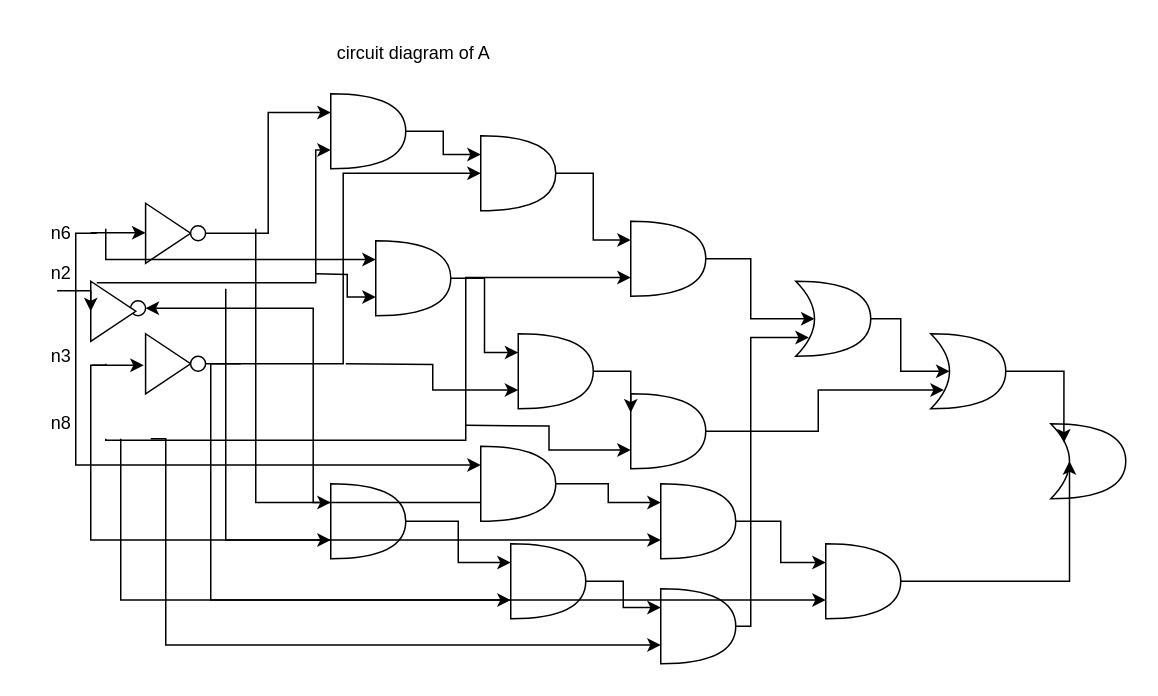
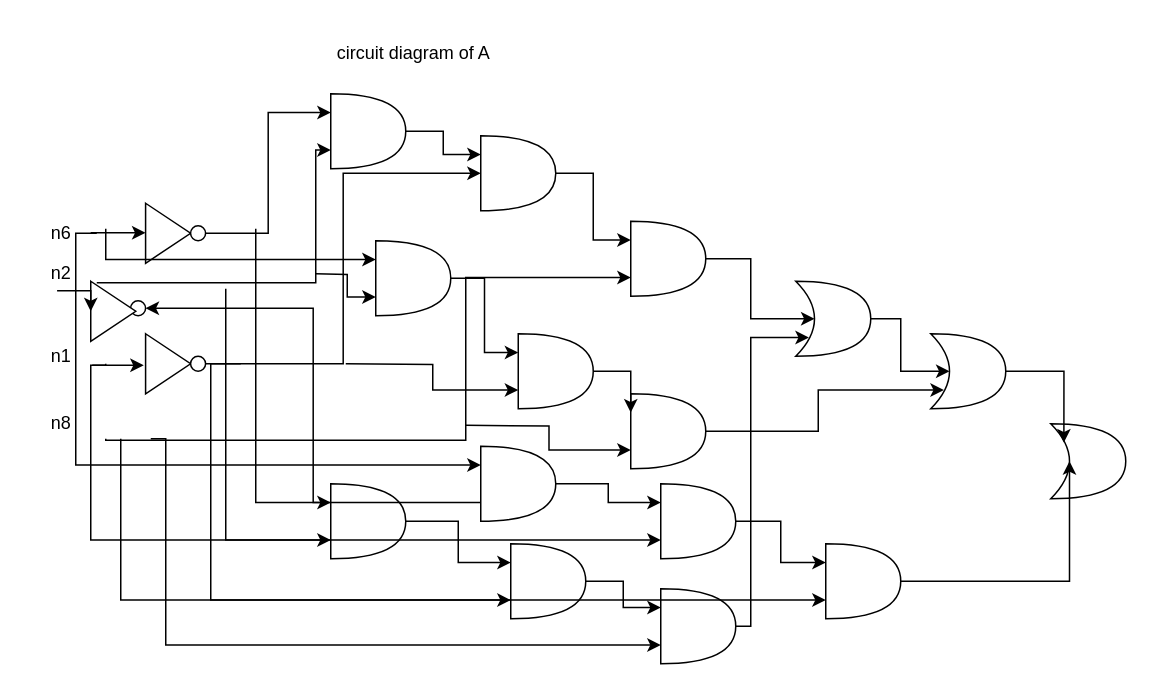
  <mxCell id="0" />
  <mxCell id="1" parent="0" />
  <mxCell id="2" value="" style="shape=or;whiteSpace=wrap;html=1;" parent="1" vertex="1"><mxGeometry x="220" y="62" width="50" height="50" as="geometry" /></mxCell>
  <mxCell id="3" style="edgeStyle=orthogonalEdgeStyle;rounded=0;orthogonalLoop=1;jettySize=auto;html=1;exitX=0;exitY=0.75;exitDx=0;exitDy=0;exitPerimeter=0;entryX=0;entryY=0.75;entryDx=0;entryDy=0;entryPerimeter=0;" edge="1" parent="1" target="4"><mxGeometry relative="1" as="geometry"><mxPoint x="100" y="292" as="sourcePoint" /><Array as="points"><mxPoint x="110" y="292" /><mxPoint x="110" y="429" /></Array></mxGeometry></mxCell>
  <mxCell id="4" value="" style="shape=or;whiteSpace=wrap;html=1;" parent="1" vertex="1"><mxGeometry x="440" y="392" width="50" height="50" as="geometry" /></mxCell>
  <mxCell id="5" style="edgeStyle=orthogonalEdgeStyle;rounded=0;orthogonalLoop=1;jettySize=auto;html=1;exitX=0;exitY=0.75;exitDx=0;exitDy=0;exitPerimeter=0;entryX=0;entryY=0.75;entryDx=0;entryDy=0;entryPerimeter=0;" edge="1" parent="1" target="6"><mxGeometry relative="1" as="geometry"><mxPoint x="70" y="292" as="sourcePoint" /><Array as="points"><mxPoint x="70" y="293" /><mxPoint x="310" y="293" /><mxPoint x="310" y="185" /></Array></mxGeometry></mxCell>
  <mxCell id="6" value="" style="shape=or;whiteSpace=wrap;html=1;" parent="1" vertex="1"><mxGeometry x="420" y="147" width="50" height="50" as="geometry" /></mxCell>
  <mxCell id="7" value="" style="shape=or;whiteSpace=wrap;html=1;" parent="1" vertex="1"><mxGeometry x="320" y="90" width="50" height="50" as="geometry" /></mxCell>
  <mxCell id="8" value="" style="shape=xor;whiteSpace=wrap;html=1;" parent="1" vertex="1"><mxGeometry x="620" y="222" width="50" height="50" as="geometry" /></mxCell>
  <mxCell id="9" value="" style="shape=xor;whiteSpace=wrap;html=1;" parent="1" vertex="1"><mxGeometry x="530" y="187" width="50" height="50" as="geometry" /></mxCell>
  <mxCell id="10" value="n6" style="text;html=1;align=center;verticalAlign=middle;resizable=0;points=[];autosize=1;strokeColor=none;fillColor=none;" parent="1" vertex="1"><mxGeometry x="20" y="140" width="40" height="30" as="geometry" /></mxCell>
  <mxCell id="11" value="n2" style="text;html=1;align=center;verticalAlign=middle;resizable=0;points=[];autosize=1;strokeColor=none;fillColor=none;" parent="1" vertex="1"><mxGeometry x="20" y="167" width="40" height="30" as="geometry" /></mxCell>
- <mxCell id="12" value="n3" style="text;html=1;align=center;verticalAlign=middle;resizable=0;points=[];autosize=1;strokeColor=none;fillColor=none;" parent="1" vertex="1"><mxGeometry x="20" y="222" width="40" height="30" as="geometry" /></mxCell>
+ <mxCell id="12" value="n1" style="text;html=1;align=center;verticalAlign=middle;resizable=0;points=[];autosize=1;strokeColor=none;fillColor=none;" parent="1" vertex="1"><mxGeometry x="20" y="222" width="40" height="30" as="geometry" /></mxCell>
  <mxCell id="13" value="n8" style="text;html=1;align=center;verticalAlign=middle;resizable=0;points=[];autosize=1;strokeColor=none;fillColor=none;" parent="1" vertex="1"><mxGeometry x="20" y="267" width="40" height="30" as="geometry" /></mxCell>
  <mxCell id="14" value="" style="triangle;whiteSpace=wrap;html=1;" parent="1" vertex="1"><mxGeometry x="96.56" y="135" width="30" height="40" as="geometry" /></mxCell>
  <mxCell id="15" value="" style="ellipse;whiteSpace=wrap;html=1;aspect=fixed;" parent="1" vertex="1"><mxGeometry x="126.56" y="150" width="10" height="10" as="geometry" /></mxCell>
  <mxCell id="16" value="" style="triangle;whiteSpace=wrap;html=1;" parent="1" vertex="1"><mxGeometry x="96.56" y="222" width="30" height="40" as="geometry" /></mxCell>
  <mxCell id="17" value="" style="ellipse;whiteSpace=wrap;html=1;aspect=fixed;" parent="1" vertex="1"><mxGeometry x="126.56" y="237" width="10" height="10" as="geometry" /></mxCell>
  <mxCell id="18" style="edgeStyle=orthogonalEdgeStyle;rounded=0;orthogonalLoop=1;jettySize=auto;html=1;exitX=1.086;exitY=0.44;exitDx=0;exitDy=0;exitPerimeter=0;" parent="1" edge="1"><mxGeometry relative="1" as="geometry"><mxPoint x="59.96" y="154.7" as="sourcePoint" /><mxPoint x="96.52" y="154.5" as="targetPoint" /></mxGeometry></mxCell>
  <mxCell id="19" style="edgeStyle=orthogonalEdgeStyle;rounded=0;orthogonalLoop=1;jettySize=auto;html=1;entryX=-0.041;entryY=0.526;entryDx=0;entryDy=0;entryPerimeter=0;" parent="1" target="16" edge="1"><mxGeometry relative="1" as="geometry"><mxPoint x="61" y="243" as="sourcePoint" /><mxPoint x="80" y="282" as="targetPoint" /><Array as="points"><mxPoint x="61" y="243" /></Array></mxGeometry></mxCell>
  <mxCell id="20" style="edgeStyle=orthogonalEdgeStyle;rounded=0;orthogonalLoop=1;jettySize=auto;html=1;exitX=0;exitY=0.25;exitDx=0;exitDy=0;exitPerimeter=0;entryX=0;entryY=0.25;entryDx=0;entryDy=0;entryPerimeter=0;" edge="1" parent="1" target="22"><mxGeometry relative="1" as="geometry"><mxPoint x="170" y="152" as="sourcePoint" /><Array as="points"><mxPoint x="170" y="334" /></Array></mxGeometry></mxCell>
  <mxCell id="21" style="edgeStyle=orthogonalEdgeStyle;rounded=0;orthogonalLoop=1;jettySize=auto;html=1;exitX=0;exitY=0.75;exitDx=0;exitDy=0;exitPerimeter=0;entryX=0;entryY=0.75;entryDx=0;entryDy=0;entryPerimeter=0;" edge="1" parent="1" target="22"><mxGeometry relative="1" as="geometry"><mxPoint x="150" y="192" as="sourcePoint" /><Array as="points"><mxPoint x="150" y="359" /></Array></mxGeometry></mxCell>
  <mxCell id="22" value="" style="shape=or;whiteSpace=wrap;html=1;" parent="1" vertex="1"><mxGeometry x="220" y="322" width="50" height="50" as="geometry" /></mxCell>
  <mxCell id="23" style="edgeStyle=orthogonalEdgeStyle;rounded=0;orthogonalLoop=1;jettySize=auto;html=1;exitX=0;exitY=0.75;exitDx=0;exitDy=0;exitPerimeter=0;entryX=0;entryY=0.75;entryDx=0;entryDy=0;entryPerimeter=0;" edge="1" parent="1" target="24"><mxGeometry relative="1" as="geometry"><mxPoint x="160" y="242" as="sourcePoint" /><Array as="points"><mxPoint x="140" y="242" /><mxPoint x="140" y="399" /></Array></mxGeometry></mxCell>
  <mxCell id="24" value="" style="shape=or;whiteSpace=wrap;html=1;" parent="1" vertex="1"><mxGeometry x="340" y="362" width="50" height="50" as="geometry" /></mxCell>
  <mxCell id="25" value="" style="shape=xor;whiteSpace=wrap;html=1;" parent="1" vertex="1"><mxGeometry x="700" y="282" width="50" height="50" as="geometry" /></mxCell>
  <mxCell id="26" style="edgeStyle=orthogonalEdgeStyle;rounded=0;orthogonalLoop=1;jettySize=auto;html=1;exitX=1;exitY=0.5;exitDx=0;exitDy=0;entryX=0;entryY=0.25;entryDx=0;entryDy=0;entryPerimeter=0;" edge="1" parent="1" source="15" target="2"><mxGeometry relative="1" as="geometry" /></mxCell>
  <mxCell id="27" style="edgeStyle=orthogonalEdgeStyle;rounded=0;orthogonalLoop=1;jettySize=auto;html=1;exitX=1.1;exitY=0.7;exitDx=0;exitDy=0;exitPerimeter=0;entryX=0;entryY=0.75;entryDx=0;entryDy=0;entryPerimeter=0;" edge="1" parent="1" source="11" target="2"><mxGeometry relative="1" as="geometry"><Array as="points"><mxPoint x="210" y="188" /><mxPoint x="210" y="100" /></Array></mxGeometry></mxCell>
  <mxCell id="28" style="edgeStyle=orthogonalEdgeStyle;rounded=0;orthogonalLoop=1;jettySize=auto;html=1;exitX=1;exitY=0.5;exitDx=0;exitDy=0;exitPerimeter=0;entryX=0;entryY=0.25;entryDx=0;entryDy=0;entryPerimeter=0;" edge="1" parent="1" source="2" target="7"><mxGeometry relative="1" as="geometry" /></mxCell>
  <mxCell id="29" style="edgeStyle=orthogonalEdgeStyle;rounded=0;orthogonalLoop=1;jettySize=auto;html=1;exitX=1;exitY=0.5;exitDx=0;exitDy=0;entryX=0;entryY=0.5;entryDx=0;entryDy=0;entryPerimeter=0;" edge="1" parent="1" source="17" target="7"><mxGeometry relative="1" as="geometry" /></mxCell>
  <mxCell id="30" style="edgeStyle=orthogonalEdgeStyle;rounded=0;orthogonalLoop=1;jettySize=auto;html=1;exitX=1;exitY=0.5;exitDx=0;exitDy=0;exitPerimeter=0;entryX=0;entryY=0.25;entryDx=0;entryDy=0;entryPerimeter=0;" edge="1" parent="1" source="7" target="6"><mxGeometry relative="1" as="geometry" /></mxCell>
  <mxCell id="31" style="edgeStyle=orthogonalEdgeStyle;rounded=0;orthogonalLoop=1;jettySize=auto;html=1;exitX=1;exitY=0.5;exitDx=0;exitDy=0;exitPerimeter=0;entryX=0.25;entryY=0.5;entryDx=0;entryDy=0;entryPerimeter=0;" edge="1" parent="1" source="6" target="9"><mxGeometry relative="1" as="geometry" /></mxCell>
  <mxCell id="32" style="edgeStyle=orthogonalEdgeStyle;rounded=0;orthogonalLoop=1;jettySize=auto;html=1;exitX=1;exitY=0.5;exitDx=0;exitDy=0;exitPerimeter=0;entryX=0;entryY=0.25;entryDx=0;entryDy=0;entryPerimeter=0;" edge="1" parent="1" source="22" target="24"><mxGeometry relative="1" as="geometry" /></mxCell>
  <mxCell id="33" style="edgeStyle=orthogonalEdgeStyle;rounded=0;orthogonalLoop=1;jettySize=auto;html=1;exitX=1;exitY=0.5;exitDx=0;exitDy=0;exitPerimeter=0;entryX=0;entryY=0.25;entryDx=0;entryDy=0;entryPerimeter=0;" edge="1" parent="1" source="24" target="4"><mxGeometry relative="1" as="geometry" /></mxCell>
  <mxCell id="34" style="edgeStyle=orthogonalEdgeStyle;rounded=0;orthogonalLoop=1;jettySize=auto;html=1;exitX=1;exitY=0.5;exitDx=0;exitDy=0;exitPerimeter=0;entryX=0.175;entryY=0.75;entryDx=0;entryDy=0;entryPerimeter=0;" edge="1" parent="1" source="4" target="9"><mxGeometry relative="1" as="geometry"><Array as="points"><mxPoint x="500" y="417" /><mxPoint x="500" y="224" /></Array></mxGeometry></mxCell>
  <mxCell id="35" style="edgeStyle=orthogonalEdgeStyle;rounded=0;orthogonalLoop=1;jettySize=auto;html=1;exitX=0;exitY=0.25;exitDx=0;exitDy=0;exitPerimeter=0;entryX=0;entryY=0.25;entryDx=0;entryDy=0;entryPerimeter=0;" edge="1" parent="1" target="37"><mxGeometry relative="1" as="geometry"><mxPoint x="70" y="152" as="sourcePoint" /><Array as="points"><mxPoint x="70" y="173" /></Array></mxGeometry></mxCell>
  <mxCell id="36" style="edgeStyle=orthogonalEdgeStyle;rounded=0;orthogonalLoop=1;jettySize=auto;html=1;exitX=0;exitY=0.75;exitDx=0;exitDy=0;exitPerimeter=0;entryX=0;entryY=0.75;entryDx=0;entryDy=0;entryPerimeter=0;" edge="1" parent="1" target="37"><mxGeometry relative="1" as="geometry"><mxPoint x="210" y="182" as="sourcePoint" /></mxGeometry></mxCell>
  <mxCell id="37" value="" style="shape=or;whiteSpace=wrap;html=1;" vertex="1" parent="1"><mxGeometry x="250" y="160" width="50" height="50" as="geometry" /></mxCell>
  <mxCell id="38" style="edgeStyle=orthogonalEdgeStyle;rounded=0;orthogonalLoop=1;jettySize=auto;html=1;entryX=0;entryY=0.75;entryDx=0;entryDy=0;entryPerimeter=0;" edge="1" parent="1" target="39"><mxGeometry relative="1" as="geometry"><mxPoint x="310" y="283" as="sourcePoint" /></mxGeometry></mxCell>
  <mxCell id="39" value="" style="shape=or;whiteSpace=wrap;html=1;" vertex="1" parent="1"><mxGeometry x="420" y="262" width="50" height="50" as="geometry" /></mxCell>
  <mxCell id="40" style="edgeStyle=orthogonalEdgeStyle;rounded=0;orthogonalLoop=1;jettySize=auto;html=1;exitX=0;exitY=0.75;exitDx=0;exitDy=0;exitPerimeter=0;" edge="1" parent="1" source="42"><mxGeometry relative="1" as="geometry"><mxPoint x="319.778" y="334.444" as="targetPoint" /></mxGeometry></mxCell>
  <mxCell id="41" style="edgeStyle=orthogonalEdgeStyle;rounded=0;orthogonalLoop=1;jettySize=auto;html=1;exitX=0;exitY=0.75;exitDx=0;exitDy=0;exitPerimeter=0;entryX=1;entryY=0.5;entryDx=0;entryDy=0;" edge="1" parent="1" source="42" target="52"><mxGeometry relative="1" as="geometry" /></mxCell>
  <mxCell id="42" value="" style="shape=or;whiteSpace=wrap;html=1;" vertex="1" parent="1"><mxGeometry x="320" y="297" width="50" height="50" as="geometry" /></mxCell>
  <mxCell id="43" style="edgeStyle=orthogonalEdgeStyle;rounded=0;orthogonalLoop=1;jettySize=auto;html=1;exitX=0;exitY=0.75;exitDx=0;exitDy=0;exitPerimeter=0;entryX=0;entryY=0.75;entryDx=0;entryDy=0;entryPerimeter=0;" edge="1" parent="1" target="44"><mxGeometry relative="1" as="geometry"><mxPoint x="230" y="242" as="sourcePoint" /></mxGeometry></mxCell>
  <mxCell id="44" value="" style="shape=or;whiteSpace=wrap;html=1;" vertex="1" parent="1"><mxGeometry x="345" y="222" width="50" height="50" as="geometry" /></mxCell>
  <mxCell id="45" style="edgeStyle=orthogonalEdgeStyle;rounded=0;orthogonalLoop=1;jettySize=auto;html=1;exitX=1;exitY=0.5;exitDx=0;exitDy=0;exitPerimeter=0;entryX=0;entryY=0.25;entryDx=0;entryDy=0;entryPerimeter=0;" edge="1" parent="1" source="37" target="44"><mxGeometry relative="1" as="geometry" /></mxCell>
  <mxCell id="46" style="edgeStyle=orthogonalEdgeStyle;rounded=0;orthogonalLoop=1;jettySize=auto;html=1;exitX=1;exitY=0.5;exitDx=0;exitDy=0;exitPerimeter=0;entryX=0;entryY=0.25;entryDx=0;entryDy=0;entryPerimeter=0;" edge="1" parent="1" source="44" target="39"><mxGeometry relative="1" as="geometry" /></mxCell>
  <mxCell id="47" style="edgeStyle=orthogonalEdgeStyle;rounded=0;orthogonalLoop=1;jettySize=auto;html=1;exitX=1;exitY=0.5;exitDx=0;exitDy=0;exitPerimeter=0;entryX=0.25;entryY=0.5;entryDx=0;entryDy=0;entryPerimeter=0;" edge="1" parent="1" source="9" target="8"><mxGeometry relative="1" as="geometry" /></mxCell>
  <mxCell id="48" style="edgeStyle=orthogonalEdgeStyle;rounded=0;orthogonalLoop=1;jettySize=auto;html=1;exitX=1;exitY=0.5;exitDx=0;exitDy=0;exitPerimeter=0;entryX=0.175;entryY=0.75;entryDx=0;entryDy=0;entryPerimeter=0;" edge="1" parent="1" source="39" target="8"><mxGeometry relative="1" as="geometry" /></mxCell>
  <mxCell id="49" style="edgeStyle=orthogonalEdgeStyle;rounded=0;orthogonalLoop=1;jettySize=auto;html=1;exitX=0;exitY=0.75;exitDx=0;exitDy=0;exitPerimeter=0;entryX=0;entryY=0.75;entryDx=0;entryDy=0;entryPerimeter=0;" edge="1" parent="1" target="50"><mxGeometry relative="1" as="geometry"><mxPoint x="70" y="242" as="sourcePoint" /><Array as="points"><mxPoint x="60" y="243" /><mxPoint x="60" y="360" /></Array></mxGeometry></mxCell>
  <mxCell id="50" value="" style="shape=or;whiteSpace=wrap;html=1;" vertex="1" parent="1"><mxGeometry x="440" y="322" width="50" height="50" as="geometry" /></mxCell>
  <mxCell id="51" style="edgeStyle=orthogonalEdgeStyle;rounded=0;orthogonalLoop=1;jettySize=auto;html=1;entryX=0;entryY=0.25;entryDx=0;entryDy=0;entryPerimeter=0;" edge="1" parent="1" target="42"><mxGeometry relative="1" as="geometry"><mxPoint x="64" y="155" as="sourcePoint" /><Array as="points"><mxPoint x="64" y="155" /><mxPoint x="50" y="155" /><mxPoint x="50" y="310" /></Array></mxGeometry></mxCell>
  <mxCell id="52" value="" style="ellipse;whiteSpace=wrap;html=1;aspect=fixed;" vertex="1" parent="1"><mxGeometry x="86.56" y="200" width="10" height="10" as="geometry" /></mxCell>
  <mxCell id="53" value="" style="triangle;whiteSpace=wrap;html=1;" vertex="1" parent="1"><mxGeometry x="60" y="187" width="30" height="40" as="geometry" /></mxCell>
  <mxCell id="54" style="edgeStyle=orthogonalEdgeStyle;rounded=0;orthogonalLoop=1;jettySize=auto;html=1;exitX=0.439;exitY=0.878;exitDx=0;exitDy=0;entryX=0;entryY=0.5;entryDx=0;entryDy=0;exitPerimeter=0;" edge="1" parent="1" source="11" target="53"><mxGeometry relative="1" as="geometry" /></mxCell>
  <mxCell id="55" style="edgeStyle=orthogonalEdgeStyle;rounded=0;orthogonalLoop=1;jettySize=auto;html=1;exitX=1;exitY=0.5;exitDx=0;exitDy=0;exitPerimeter=0;entryX=0;entryY=0.25;entryDx=0;entryDy=0;entryPerimeter=0;" edge="1" parent="1" source="42" target="50"><mxGeometry relative="1" as="geometry" /></mxCell>
  <mxCell id="56" style="edgeStyle=orthogonalEdgeStyle;rounded=0;orthogonalLoop=1;jettySize=auto;html=1;exitX=0;exitY=0.75;exitDx=0;exitDy=0;exitPerimeter=0;entryX=0;entryY=0.75;entryDx=0;entryDy=0;entryPerimeter=0;" edge="1" parent="1" target="57"><mxGeometry relative="1" as="geometry"><mxPoint x="80" y="292" as="sourcePoint" /><Array as="points"><mxPoint x="80" y="400" /></Array></mxGeometry></mxCell>
  <mxCell id="57" value="" style="shape=or;whiteSpace=wrap;html=1;" vertex="1" parent="1"><mxGeometry x="550" y="362" width="50" height="50" as="geometry" /></mxCell>
  <mxCell id="58" style="edgeStyle=orthogonalEdgeStyle;rounded=0;orthogonalLoop=1;jettySize=auto;html=1;exitX=1;exitY=0.5;exitDx=0;exitDy=0;exitPerimeter=0;entryX=0;entryY=0.25;entryDx=0;entryDy=0;entryPerimeter=0;" edge="1" parent="1" source="50" target="57"><mxGeometry relative="1" as="geometry" /></mxCell>
  <mxCell id="59" style="edgeStyle=orthogonalEdgeStyle;rounded=0;orthogonalLoop=1;jettySize=auto;html=1;exitX=1;exitY=0.5;exitDx=0;exitDy=0;exitPerimeter=0;entryX=0.175;entryY=0.25;entryDx=0;entryDy=0;entryPerimeter=0;" edge="1" parent="1" source="8" target="25"><mxGeometry relative="1" as="geometry" /></mxCell>
  <mxCell id="60" style="edgeStyle=orthogonalEdgeStyle;rounded=0;orthogonalLoop=1;jettySize=auto;html=1;exitX=1;exitY=0.5;exitDx=0;exitDy=0;exitPerimeter=0;entryX=0.25;entryY=0.5;entryDx=0;entryDy=0;entryPerimeter=0;" edge="1" parent="1" source="57" target="25"><mxGeometry relative="1" as="geometry" /></mxCell>
  <mxCell id="61" value="circuit diagram of A" style="text;html=1;align=center;verticalAlign=middle;resizable=0;points=[];autosize=1;strokeColor=none;fillColor=none;" vertex="1" parent="1"><mxGeometry x="210" y="20" width="130" height="30" as="geometry" /></mxCell>
